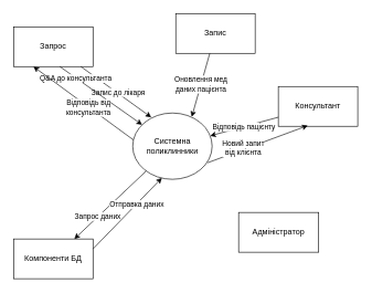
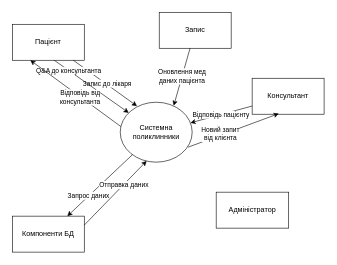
  <mxCell id="0" />
  <mxCell id="1" parent="0" />
  <mxCell id="2" value="Системна поликлинники" style="ellipse;whiteSpace=wrap;html=1;" vertex="1" parent="1"><mxGeometry x="200" y="170" width="120" height="100" as="geometry" /></mxCell>
  <mxCell id="3" value="Запис" style="rounded=0;whiteSpace=wrap;html=1;" vertex="1" parent="1"><mxGeometry x="265" y="20" width="120" height="60" as="geometry" /></mxCell>
  <mxCell id="4" value="Консультант&lt;br&gt;" style="rounded=0;whiteSpace=wrap;html=1;" vertex="1" parent="1"><mxGeometry x="420" y="130" width="120" height="60" as="geometry" /></mxCell>
- <mxCell id="5" value="Запрос" style="rounded=0;whiteSpace=wrap;html=1;" vertex="1" parent="1"><mxGeometry x="20" y="40" width="120" height="60" as="geometry" /></mxCell>
+ <mxCell id="5" value="Пацієнт" style="rounded=0;whiteSpace=wrap;html=1;" vertex="1" parent="1"><mxGeometry x="20" y="40" width="120" height="60" as="geometry" /></mxCell>
  <mxCell id="6" value="Адміністратор" style="rounded=0;whiteSpace=wrap;html=1;" vertex="1" parent="1"><mxGeometry x="360" y="320" width="121" height="60" as="geometry" /></mxCell>
  <mxCell id="7" value="Компоненти БД" style="rounded=0;whiteSpace=wrap;html=1;" vertex="1" parent="1"><mxGeometry x="20" y="360" width="120" height="60" as="geometry" /></mxCell>
  <mxCell id="8" value="" style="endArrow=classic;html=1;rounded=0;" edge="1" parent="1" source="2" target="7"><mxGeometry width="50" height="50" relative="1" as="geometry"><mxPoint x="190" y="350" as="sourcePoint" /><mxPoint x="240" y="300" as="targetPoint" /></mxGeometry></mxCell>
  <mxCell id="9" value="Запрос даних" style="edgeLabel;html=1;align=center;verticalAlign=middle;resizable=0;points=[];" vertex="1" connectable="0" parent="8"><mxGeometry x="0.342" y="-1" relative="1" as="geometry"><mxPoint as="offset" /></mxGeometry></mxCell>
  <mxCell id="10" value="" style="endArrow=classic;html=1;rounded=0;exitX=1;exitY=0.25;exitDx=0;exitDy=0;entryX=0.367;entryY=0.979;entryDx=0;entryDy=0;entryPerimeter=0;" edge="1" parent="1" source="7" target="2"><mxGeometry width="50" height="50" relative="1" as="geometry"><mxPoint x="180" y="410" as="sourcePoint" /><mxPoint x="270" y="280" as="targetPoint" /></mxGeometry></mxCell>
  <mxCell id="11" value="Отправка даних" style="edgeLabel;html=1;align=center;verticalAlign=middle;resizable=0;points=[];" vertex="1" connectable="0" parent="10"><mxGeometry x="0.264" relative="1" as="geometry"><mxPoint as="offset" /></mxGeometry></mxCell>
  <mxCell id="12" value="" style="endArrow=classic;html=1;rounded=0;entryX=0.233;entryY=0.064;entryDx=0;entryDy=0;entryPerimeter=0;" edge="1" parent="1" source="5" target="2"><mxGeometry width="50" height="50" relative="1" as="geometry"><mxPoint x="90" y="190" as="sourcePoint" /><mxPoint x="140" y="140" as="targetPoint" /></mxGeometry></mxCell>
  <mxCell id="13" value="Запис до лікаря" style="edgeLabel;html=1;align=center;verticalAlign=middle;resizable=0;points=[];" vertex="1" connectable="0" parent="12"><mxGeometry x="0.045" y="1" relative="1" as="geometry"><mxPoint as="offset" /></mxGeometry></mxCell>
  <mxCell id="14" value="" style="endArrow=classic;html=1;rounded=0;entryX=0.743;entryY=0.059;entryDx=0;entryDy=0;entryPerimeter=0;" edge="1" parent="1" source="3" target="2"><mxGeometry width="50" height="50" relative="1" as="geometry"><mxPoint x="330" y="180" as="sourcePoint" /><mxPoint x="380" y="130" as="targetPoint" /></mxGeometry></mxCell>
  <mxCell id="15" value="Оновлення мед &lt;br&gt;даних пацієнта" style="edgeLabel;html=1;align=center;verticalAlign=middle;resizable=0;points=[];" vertex="1" connectable="0" parent="14"><mxGeometry x="-0.021" y="-1" relative="1" as="geometry"><mxPoint as="offset" /></mxGeometry></mxCell>
  <mxCell id="16" value="" style="endArrow=classic;html=1;rounded=0;exitX=0.583;exitY=1;exitDx=0;exitDy=0;exitPerimeter=0;" edge="1" parent="1" source="5" target="2"><mxGeometry width="50" height="50" relative="1" as="geometry"><mxPoint x="60" y="220" as="sourcePoint" /><mxPoint x="110" y="170" as="targetPoint" /></mxGeometry></mxCell>
  <mxCell id="17" value="Q&amp;amp;A до консультанта" style="edgeLabel;html=1;align=center;verticalAlign=middle;resizable=0;points=[];" vertex="1" connectable="0" parent="16"><mxGeometry x="-0.622" y="-1" relative="1" as="geometry"><mxPoint as="offset" /></mxGeometry></mxCell>
  <mxCell id="18" value="" style="endArrow=classic;html=1;rounded=0;" edge="1" parent="1" source="4" target="2"><mxGeometry width="50" height="50" relative="1" as="geometry"><mxPoint x="370" y="310" as="sourcePoint" /><mxPoint x="420" y="260" as="targetPoint" /></mxGeometry></mxCell>
  <mxCell id="19" value="Відповідь пацієнту" style="edgeLabel;html=1;align=center;verticalAlign=middle;resizable=0;points=[];" vertex="1" connectable="0" parent="18"><mxGeometry x="0.021" relative="1" as="geometry"><mxPoint as="offset" /></mxGeometry></mxCell>
  <mxCell id="20" value="" style="endArrow=classic;html=1;rounded=0;exitX=0.943;exitY=0.75;exitDx=0;exitDy=0;exitPerimeter=0;entryX=0.371;entryY=0.983;entryDx=0;entryDy=0;entryPerimeter=0;" edge="1" parent="1" source="2" target="4"><mxGeometry width="50" height="50" relative="1" as="geometry"><mxPoint x="360" y="320" as="sourcePoint" /><mxPoint x="480" y="180" as="targetPoint" /></mxGeometry></mxCell>
  <mxCell id="21" value="Новий запит &lt;br&gt;від клієнта" style="edgeLabel;html=1;align=center;verticalAlign=middle;resizable=0;points=[];" vertex="1" connectable="0" parent="20"><mxGeometry x="-0.287" y="2" relative="1" as="geometry"><mxPoint as="offset" /></mxGeometry></mxCell>
  <mxCell id="22" value="" style="endArrow=classic;html=1;rounded=0;exitX=0.01;exitY=0.407;exitDx=0;exitDy=0;exitPerimeter=0;entryX=0.25;entryY=1;entryDx=0;entryDy=0;" edge="1" parent="1" source="2" target="5"><mxGeometry width="50" height="50" relative="1" as="geometry"><mxPoint x="90" y="260" as="sourcePoint" /><mxPoint x="140" y="210" as="targetPoint" /></mxGeometry></mxCell>
  <mxCell id="23" value="Відповідь від &lt;br&gt;консультанта" style="edgeLabel;html=1;align=center;verticalAlign=middle;resizable=0;points=[];" vertex="1" connectable="0" parent="22"><mxGeometry x="-0.108" y="1" relative="1" as="geometry"><mxPoint as="offset" /></mxGeometry></mxCell>
